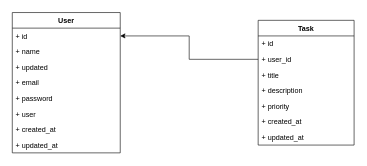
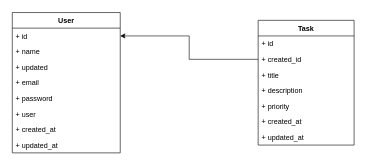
  <mxCell id="0" />
  <mxCell id="1" parent="0" />
  <mxCell id="2" value="User" style="swimlane;fontStyle=1;align=center;verticalAlign=top;childLayout=stackLayout;horizontal=1;startSize=26;horizontalStack=0;resizeParent=1;resizeParentMax=0;resizeLast=0;collapsible=1;marginBottom=0;" parent="1" vertex="1"><mxGeometry x="20" y="20" width="180" height="234" as="geometry" /></mxCell>
  <mxCell id="3" value="+ id" style="text;strokeColor=none;fillColor=none;align=left;verticalAlign=top;spacingLeft=4;spacingRight=4;overflow=hidden;rotatable=0;points=[[0,0.5],[1,0.5]];portConstraint=eastwest;" parent="2" vertex="1"><mxGeometry y="26" width="180" height="26" as="geometry" /></mxCell>
  <mxCell id="4" value="+ name" style="text;strokeColor=none;fillColor=none;align=left;verticalAlign=top;spacingLeft=4;spacingRight=4;overflow=hidden;rotatable=0;points=[[0,0.5],[1,0.5]];portConstraint=eastwest;" parent="2" vertex="1"><mxGeometry y="52" width="180" height="26" as="geometry" /></mxCell>
  <mxCell id="5" value="+ updated" style="text;strokeColor=none;fillColor=none;align=left;verticalAlign=top;spacingLeft=4;spacingRight=4;overflow=hidden;rotatable=0;points=[[0,0.5],[1,0.5]];portConstraint=eastwest;" parent="2" vertex="1"><mxGeometry y="78" width="180" height="26" as="geometry" /></mxCell>
  <mxCell id="6" value="+ email" style="text;strokeColor=none;fillColor=none;align=left;verticalAlign=top;spacingLeft=4;spacingRight=4;overflow=hidden;rotatable=0;points=[[0,0.5],[1,0.5]];portConstraint=eastwest;" parent="2" vertex="1"><mxGeometry y="104" width="180" height="26" as="geometry" /></mxCell>
  <mxCell id="7" value="+ password" style="text;strokeColor=none;fillColor=none;align=left;verticalAlign=top;spacingLeft=4;spacingRight=4;overflow=hidden;rotatable=0;points=[[0,0.5],[1,0.5]];portConstraint=eastwest;" parent="2" vertex="1"><mxGeometry y="130" width="180" height="26" as="geometry" /></mxCell>
  <mxCell id="8" value="+ user&#10;" style="text;strokeColor=none;fillColor=none;align=left;verticalAlign=top;spacingLeft=4;spacingRight=4;overflow=hidden;rotatable=0;points=[[0,0.5],[1,0.5]];portConstraint=eastwest;" parent="2" vertex="1"><mxGeometry y="156" width="180" height="26" as="geometry" /></mxCell>
  <mxCell id="9" value="+ created_at" style="text;strokeColor=none;fillColor=none;align=left;verticalAlign=top;spacingLeft=4;spacingRight=4;overflow=hidden;rotatable=0;points=[[0,0.5],[1,0.5]];portConstraint=eastwest;" parent="2" vertex="1"><mxGeometry y="182" width="180" height="26" as="geometry" /></mxCell>
  <mxCell id="10" value="+ updated_at" style="text;strokeColor=none;fillColor=none;align=left;verticalAlign=top;spacingLeft=4;spacingRight=4;overflow=hidden;rotatable=0;points=[[0,0.5],[1,0.5]];portConstraint=eastwest;" parent="2" vertex="1"><mxGeometry y="208" width="180" height="26" as="geometry" /></mxCell>
  <mxCell id="11" value="Task" style="swimlane;fontStyle=1;align=center;verticalAlign=top;childLayout=stackLayout;horizontal=1;startSize=26;horizontalStack=0;resizeParent=1;resizeParentMax=0;resizeLast=0;collapsible=1;marginBottom=0;" parent="1" vertex="1"><mxGeometry x="430" y="33" width="160" height="208" as="geometry" /></mxCell>
  <mxCell id="12" value="+ id" style="text;strokeColor=none;fillColor=none;align=left;verticalAlign=top;spacingLeft=4;spacingRight=4;overflow=hidden;rotatable=0;points=[[0,0.5],[1,0.5]];portConstraint=eastwest;" parent="11" vertex="1"><mxGeometry y="26" width="160" height="26" as="geometry" /></mxCell>
- <mxCell id="13" value="+ user_id" style="text;strokeColor=none;fillColor=none;align=left;verticalAlign=top;spacingLeft=4;spacingRight=4;overflow=hidden;rotatable=0;points=[[0,0.5],[1,0.5]];portConstraint=eastwest;" parent="11" vertex="1"><mxGeometry y="52" width="160" height="26" as="geometry" /></mxCell>
+ <mxCell id="13" value="+ created_id" style="text;strokeColor=none;fillColor=none;align=left;verticalAlign=top;spacingLeft=4;spacingRight=4;overflow=hidden;rotatable=0;points=[[0,0.5],[1,0.5]];portConstraint=eastwest;" parent="11" vertex="1"><mxGeometry y="52" width="160" height="26" as="geometry" /></mxCell>
  <mxCell id="14" value="+ title" style="text;strokeColor=none;fillColor=none;align=left;verticalAlign=top;spacingLeft=4;spacingRight=4;overflow=hidden;rotatable=0;points=[[0,0.5],[1,0.5]];portConstraint=eastwest;" parent="11" vertex="1"><mxGeometry y="78" width="160" height="26" as="geometry" /></mxCell>
  <mxCell id="15" value="+ description" style="text;strokeColor=none;fillColor=none;align=left;verticalAlign=top;spacingLeft=4;spacingRight=4;overflow=hidden;rotatable=0;points=[[0,0.5],[1,0.5]];portConstraint=eastwest;" parent="11" vertex="1"><mxGeometry y="104" width="160" height="26" as="geometry" /></mxCell>
  <mxCell id="16" value="+ priority" style="text;strokeColor=none;fillColor=none;align=left;verticalAlign=top;spacingLeft=4;spacingRight=4;overflow=hidden;rotatable=0;points=[[0,0.5],[1,0.5]];portConstraint=eastwest;" parent="11" vertex="1"><mxGeometry y="130" width="160" height="26" as="geometry" /></mxCell>
  <mxCell id="17" value="+ created_at" style="text;strokeColor=none;fillColor=none;align=left;verticalAlign=top;spacingLeft=4;spacingRight=4;overflow=hidden;rotatable=0;points=[[0,0.5],[1,0.5]];portConstraint=eastwest;" parent="11" vertex="1"><mxGeometry y="156" width="160" height="26" as="geometry" /></mxCell>
  <mxCell id="18" value="+ updated_at" style="text;strokeColor=none;fillColor=none;align=left;verticalAlign=top;spacingLeft=4;spacingRight=4;overflow=hidden;rotatable=0;points=[[0,0.5],[1,0.5]];portConstraint=eastwest;" parent="11" vertex="1"><mxGeometry y="182" width="160" height="26" as="geometry" /></mxCell>
  <mxCell id="19" style="edgeStyle=orthogonalEdgeStyle;rounded=0;orthogonalLoop=1;jettySize=auto;html=1;exitX=0;exitY=0.5;exitDx=0;exitDy=0;entryX=1;entryY=0.5;entryDx=0;entryDy=0;" parent="1" source="13" target="3" edge="1"><mxGeometry relative="1" as="geometry" /></mxCell>
